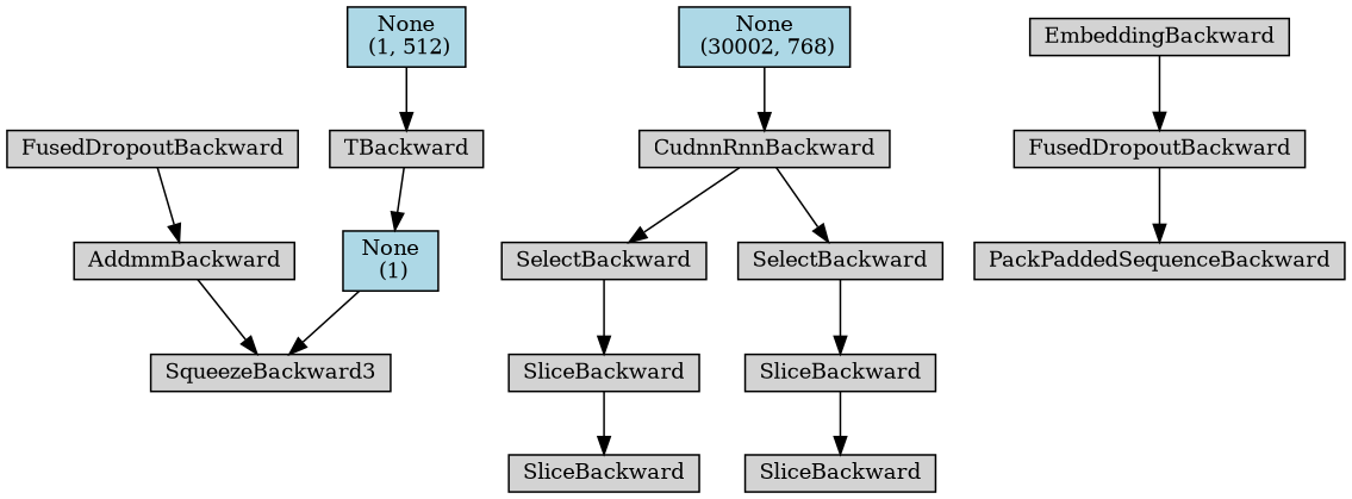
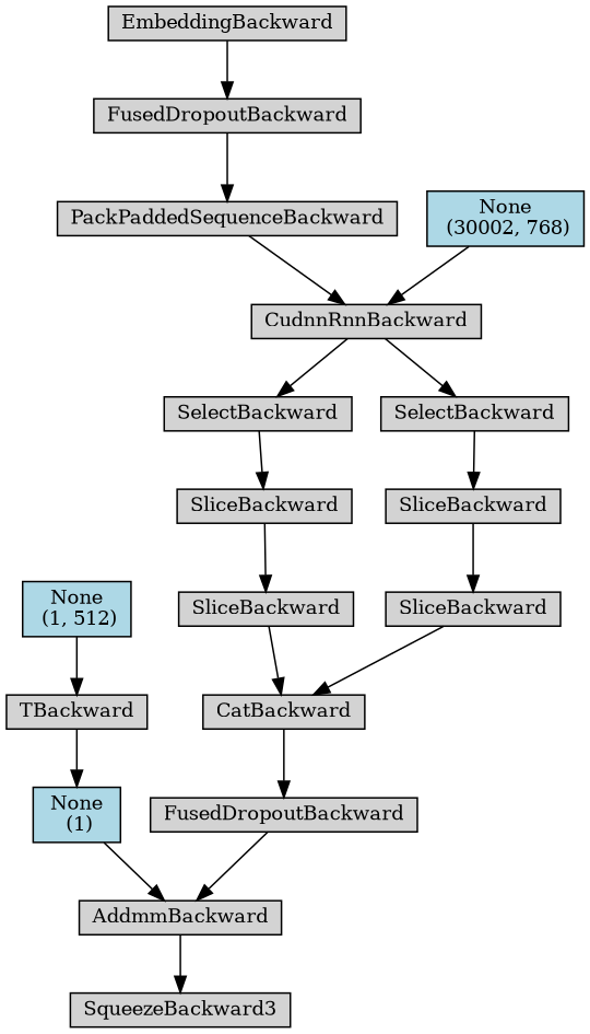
  digraph {
    node [align=left fontsize=12 ranksep=0.1 shape=box style=filled]
    n1 [height=0.2 label=SqueezeBackward3]
    n2 [height=0.2 label=AddmmBackward]
    n3 [fillcolor=lightblue height=0.2 label="None\n (1)"]
    n4 [height=0.2 label=FusedDropoutBackward]
+   n5 [height=0.2 label=CatBackward]
    n6 [height=0.2 label=SliceBackward]
    n7 [height=0.2 label=SliceBackward]
    n8 [height=0.2 label=SelectBackward]
    n9 [height=0.2 label=CudnnRnnBackward]
    n10 [height=0.2 label=SelectBackward]
    n11 [height=0.2 label=SliceBackward]
    n12 [height=0.2 label=PackPaddedSequenceBackward]
    n13 [height=0.2 label=FusedDropoutBackward]
    n14 [height=0.2 label=EmbeddingBackward]
    n15 [fillcolor=lightblue height=0.2 label="None\n (30002, 768)"]
    n16 [height=0.2 label=SliceBackward]
    n17 [height=0.2 label=TBackward]
    n18 [fillcolor=lightblue height=0.2 label="None\n (1, 512)"]
    n2 -> n1
-   n3 -> n1
+   n3 -> n2
    n4 -> n2
+   n5 -> n4
+   n6 -> n5
    n7 -> n6
    n8 -> n7
    n9 -> n8
    n9 -> n10
    n10 -> n11
    n11 -> n16
+   n12 -> n9
    n13 -> n12
    n14 -> n13
    n15 -> n9
+   n16 -> n5
    n17 -> n3
    n18 -> n17
  }
